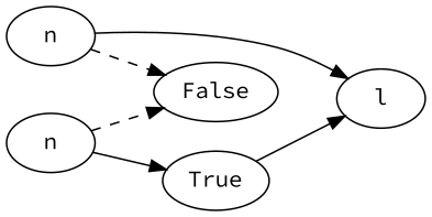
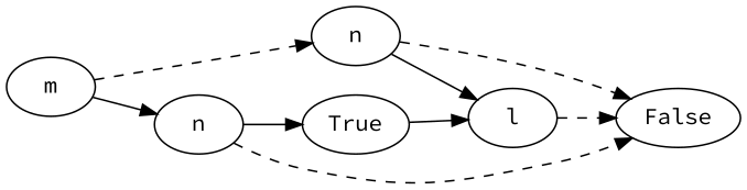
  digraph {
    fontname="Source Code Pro"
    rankdir=LR
    node [fontname="Source Code Pro"]
    edge [fontcolor=gray fontname="Source Code Pro"]
+   n1 [label=m]
    n2 [label=n]
    n3 [label=n]
    n4 [label=False]
    n5 [label=l]
    n6 [label=True]
+   n1 -> n2 [style=dashed]
+   n1 -> n3
    n2 -> n4 [style=dashed]
    n2 -> n5
    n3 -> n4 [style=dashed]
    n3 -> n6
+   n5 -> n4 [style=dashed]
    n6 -> n5
  }
